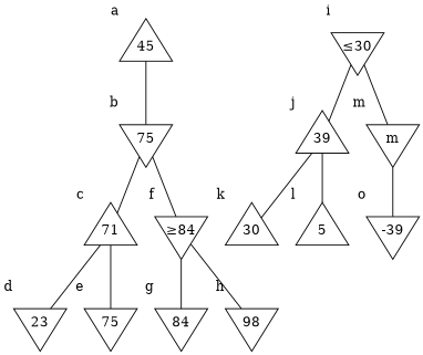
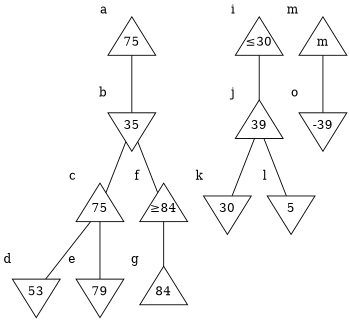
  graph {
    fontname="DejaVu Serif"
    node [fixedsize=true fontname="DejaVu Serif" shape=invtriangle]
    edge [fontname="DejaVu Serif"]
-   n1 [height=0.8 label=45 shape=triangle xlabel=a]
-   n2 [height=0.8 label=75 xlabel=b]
-   n3 [height=0.8 label=71 shape=triangle xlabel=c]
-   n4 [height=0.8 label="≥84" xlabel=f]
-   n5 [height=0.8 label="≤30" xlabel=i]
+   n1 [height=0.8 label=75 shape=triangle xlabel=a]
+   n2 [height=0.8 label=35 xlabel=b]
+   n3 [height=0.8 label=75 shape=triangle xlabel=c]
+   n4 [height=0.8 label="≥84" shape=triangle xlabel=f]
+   n5 [height=0.8 label="≤30" shape=triangle xlabel=i]
    n6 [height=0.8 label=39 shape=triangle xlabel=j]
-   m [height=0.8 xlabel=m]
-   n8 [height=0.8 label=23 xlabel=d]
-   n9 [height=0.8 label=75 xlabel=e]
-   n10 [height=0.8 label=84 xlabel=g]
-   n11 [height=0.8 label=98 xlabel=h]
-   n12 [height=0.8 label=30 shape=triangle xlabel=k]
-   n13 [height=0.8 label=5 shape=triangle xlabel=l]
+   m [height=0.8 shape=triangle xlabel=m]
+   n8 [height=0.8 label=53 xlabel=d]
+   n9 [height=0.8 label=79 xlabel=e]
+   n10 [height=0.8 label=84 shape=triangle xlabel=g]
+   n12 [height=0.8 label=30 xlabel=k]
+   n13 [height=0.8 label=5 xlabel=l]
    n14 [height=0.8 label=-39 xlabel=o]
    n1 -- n2
    n2 -- n3
    n2 -- n4
    n3 -- n8
    n3 -- n9
    n4 -- n10
-   n4 -- n11
    n5 -- n6
-   n5 -- m
    n6 -- n12
    n6 -- n13
    m -- n14
  }
